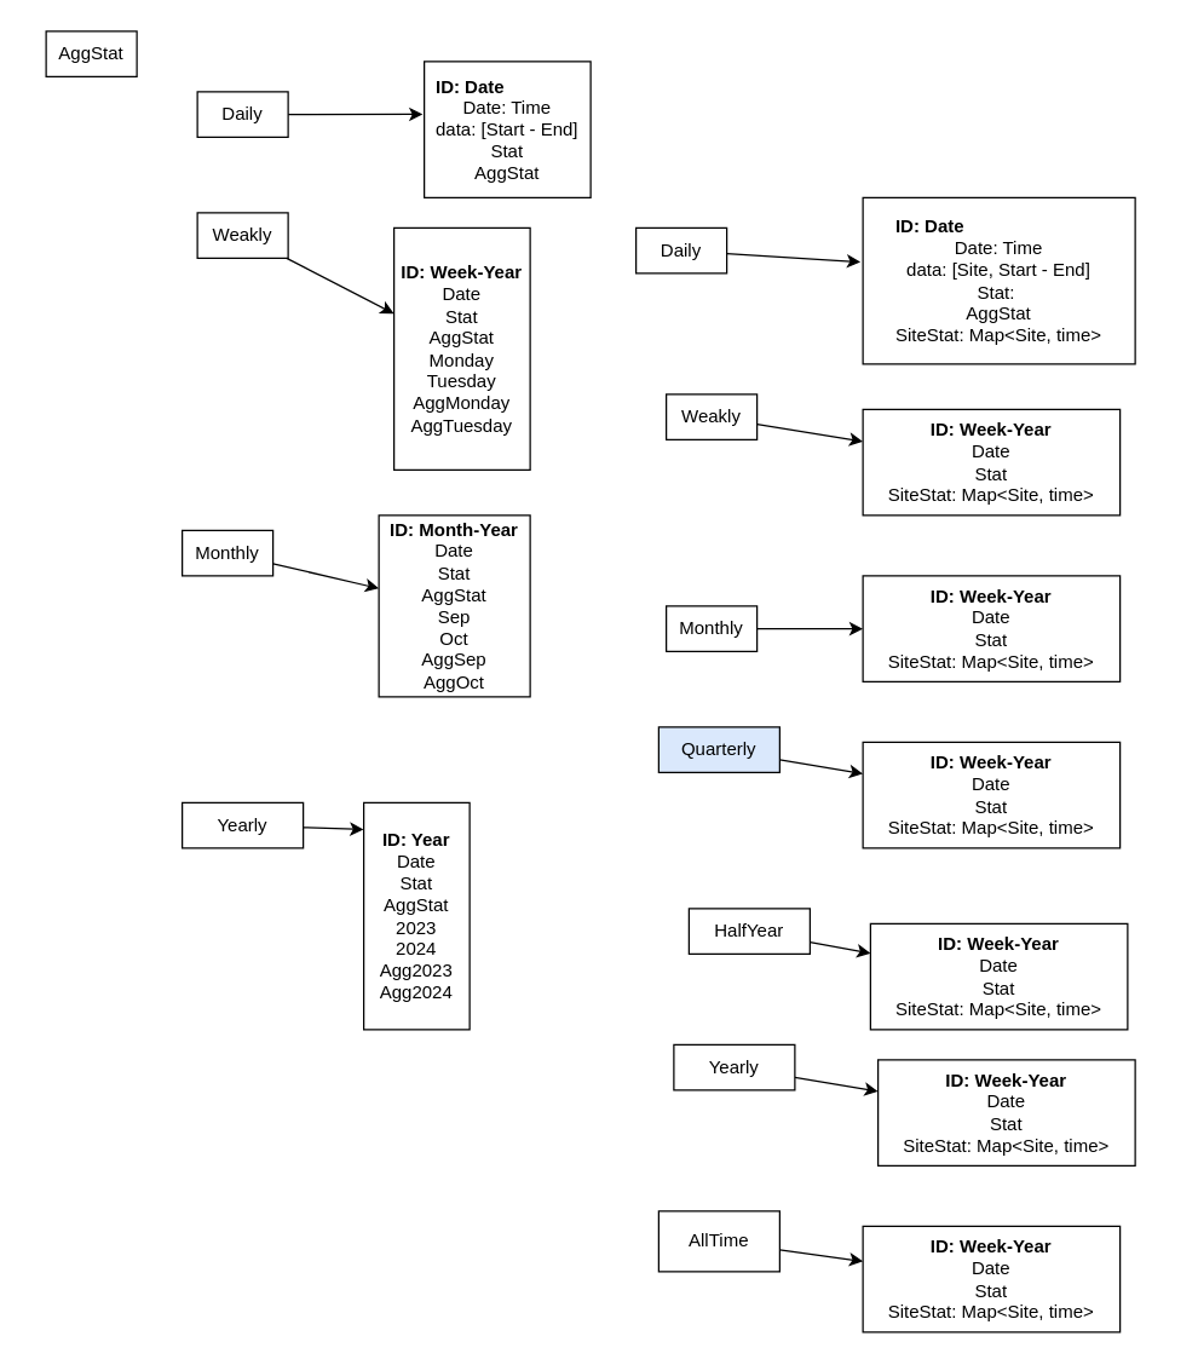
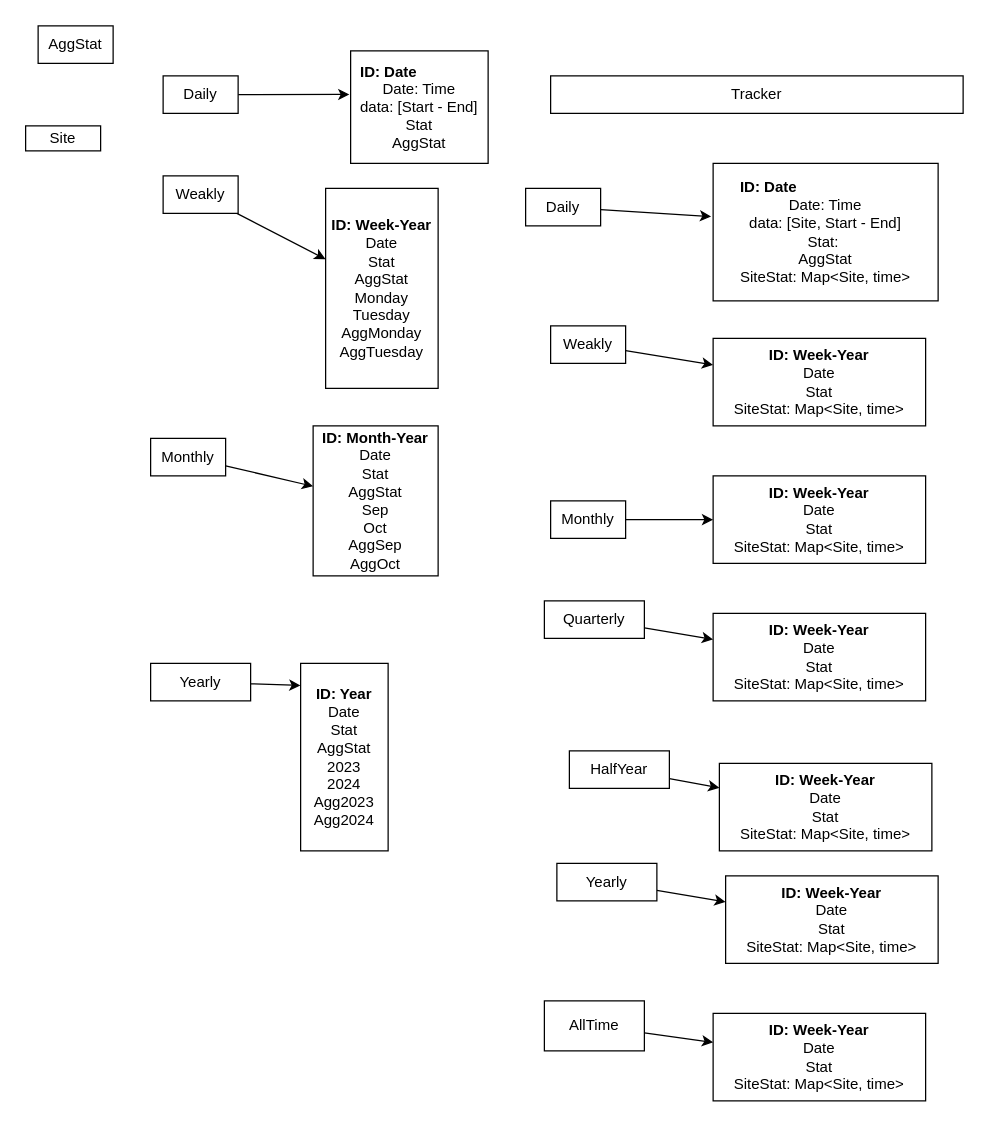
  <mxCell id="0" />
  <mxCell id="1" parent="0" />
  <mxCell id="2" value="AggStat" style="rounded=0;whiteSpace=wrap;html=1;" vertex="1" parent="1"><mxGeometry x="30" y="20" width="60" height="30" as="geometry" /></mxCell>
+ <mxCell id="3" value="Tracker" style="rounded=0;whiteSpace=wrap;html=1;" vertex="1" parent="1"><mxGeometry x="440" y="60" width="330" height="30" as="geometry" /></mxCell>
  <mxCell id="4" style="edgeStyle=none;html=1;entryX=-0.009;entryY=0.387;entryDx=0;entryDy=0;entryPerimeter=0;" edge="1" parent="1" source="5" target="13"><mxGeometry relative="1" as="geometry" /></mxCell>
  <mxCell id="5" value="Daily" style="rounded=0;whiteSpace=wrap;html=1;" vertex="1" parent="1"><mxGeometry x="130" y="60" width="60" height="30" as="geometry" /></mxCell>
  <mxCell id="6" style="edgeStyle=none;html=1;" edge="1" parent="1" source="7" target="14"><mxGeometry relative="1" as="geometry" /></mxCell>
  <mxCell id="7" value="Weakly" style="rounded=0;whiteSpace=wrap;html=1;" vertex="1" parent="1"><mxGeometry x="130" y="140" width="60" height="30" as="geometry" /></mxCell>
  <mxCell id="8" style="edgeStyle=none;html=1;" edge="1" parent="1" source="9" target="15"><mxGeometry relative="1" as="geometry" /></mxCell>
  <mxCell id="9" value="Monthly" style="rounded=0;whiteSpace=wrap;html=1;" vertex="1" parent="1"><mxGeometry x="120" y="350" width="60" height="30" as="geometry" /></mxCell>
  <mxCell id="10" style="edgeStyle=none;html=1;entryX=-0.002;entryY=0.118;entryDx=0;entryDy=0;entryPerimeter=0;" edge="1" parent="1" source="11" target="16"><mxGeometry relative="1" as="geometry" /></mxCell>
  <mxCell id="11" value="Yearly" style="rounded=0;whiteSpace=wrap;html=1;" vertex="1" parent="1"><mxGeometry x="120" y="530" width="80" height="30" as="geometry" /></mxCell>
+ <mxCell id="12" value="Site" style="rounded=0;whiteSpace=wrap;html=1;" vertex="1" parent="1"><mxGeometry x="20" y="100" width="60" height="20" as="geometry" /></mxCell>
  <mxCell id="13" value="&lt;div style=&quot;text-align: left;&quot;&gt;&lt;span style=&quot;background-color: initial;&quot;&gt;&lt;b&gt;ID: Date&lt;/b&gt;&lt;/span&gt;&lt;/div&gt;Date: Time&lt;br&gt;data: [Start - End]&lt;br&gt;Stat&lt;br&gt;AggStat" style="rounded=0;whiteSpace=wrap;html=1;" vertex="1" parent="1"><mxGeometry x="280" y="40" width="110" height="90" as="geometry" /></mxCell>
  <mxCell id="14" value="&lt;b&gt;ID: Week-Year&lt;/b&gt;&lt;br&gt;Date&lt;br&gt;Stat&lt;br&gt;AggStat&lt;br&gt;Monday&lt;br&gt;Tuesday&lt;br&gt;AggMonday&lt;br&gt;AggTuesday" style="rounded=0;whiteSpace=wrap;html=1;" vertex="1" parent="1"><mxGeometry x="260" y="150" width="90" height="160" as="geometry" /></mxCell>
  <mxCell id="15" value="&lt;b&gt;ID: Month-Year&lt;/b&gt;&lt;br&gt;Date&lt;br&gt;Stat&lt;br&gt;AggStat&lt;br&gt;Sep&lt;br&gt;Oct&lt;br&gt;AggSep&lt;br&gt;AggOct" style="rounded=0;whiteSpace=wrap;html=1;" vertex="1" parent="1"><mxGeometry x="250" y="340" width="100" height="120" as="geometry" /></mxCell>
  <mxCell id="16" value="&lt;b&gt;ID: Year&lt;/b&gt;&lt;br&gt;Date&lt;br&gt;Stat&lt;br&gt;AggStat&lt;br&gt;2023&lt;br&gt;2024&lt;br&gt;Agg2023&lt;br&gt;Agg2024" style="rounded=0;whiteSpace=wrap;html=1;" vertex="1" parent="1"><mxGeometry x="240" y="530" width="70" height="150" as="geometry" /></mxCell>
  <mxCell id="17" style="edgeStyle=none;html=1;entryX=-0.009;entryY=0.387;entryDx=0;entryDy=0;entryPerimeter=0;" edge="1" parent="1" source="18" target="25"><mxGeometry relative="1" as="geometry" /></mxCell>
  <mxCell id="18" value="Daily" style="rounded=0;whiteSpace=wrap;html=1;" vertex="1" parent="1"><mxGeometry x="420" y="150" width="60" height="30" as="geometry" /></mxCell>
  <mxCell id="19" style="edgeStyle=none;html=1;" edge="1" parent="1" source="20" target="26"><mxGeometry relative="1" as="geometry" /></mxCell>
  <mxCell id="20" value="Weakly" style="rounded=0;whiteSpace=wrap;html=1;" vertex="1" parent="1"><mxGeometry x="440" y="260" width="60" height="30" as="geometry" /></mxCell>
  <mxCell id="21" style="edgeStyle=none;html=1;entryX=0;entryY=0.5;entryDx=0;entryDy=0;" edge="1" parent="1" source="22" target="27"><mxGeometry relative="1" as="geometry" /></mxCell>
  <mxCell id="22" value="Monthly" style="rounded=0;whiteSpace=wrap;html=1;" vertex="1" parent="1"><mxGeometry x="440" y="400" width="60" height="30" as="geometry" /></mxCell>
  <mxCell id="23" style="edgeStyle=none;html=1;" edge="1" parent="1" source="24" target="28"><mxGeometry relative="1" as="geometry" /></mxCell>
- <mxCell id="24" value="Quarterly" style="rounded=0;whiteSpace=wrap;html=1;fillColor=#dae8fc;" vertex="1" parent="1"><mxGeometry x="435" y="480" width="80" height="30" as="geometry" /></mxCell>
+ <mxCell id="24" value="Quarterly" style="rounded=0;whiteSpace=wrap;html=1;" vertex="1" parent="1"><mxGeometry x="435" y="480" width="80" height="30" as="geometry" /></mxCell>
  <mxCell id="25" value="&lt;div style=&quot;text-align: left;&quot;&gt;&lt;span style=&quot;background-color: initial;&quot;&gt;&lt;b&gt;ID: Date&lt;/b&gt;&lt;/span&gt;&lt;/div&gt;Date: Time&lt;br&gt;data: [Site, Start - End]&lt;br&gt;Stat:&amp;nbsp;&lt;br&gt;AggStat&lt;br&gt;SiteStat: Map&amp;lt;Site, time&amp;gt;&lt;br&gt;" style="rounded=0;whiteSpace=wrap;html=1;" vertex="1" parent="1"><mxGeometry x="570" y="130" width="180" height="110" as="geometry" /></mxCell>
  <mxCell id="26" value="&lt;b&gt;ID: Week-Year&lt;/b&gt;&lt;br&gt;Date&lt;br&gt;Stat&lt;br&gt;SiteStat: Map&amp;lt;Site, time&amp;gt;" style="rounded=0;whiteSpace=wrap;html=1;" vertex="1" parent="1"><mxGeometry x="570" y="270" width="170" height="70" as="geometry" /></mxCell>
  <mxCell id="27" value="&lt;b&gt;ID: Week-Year&lt;/b&gt;&lt;br&gt;Date&lt;br&gt;Stat&lt;br&gt;SiteStat: Map&amp;lt;Site, time&amp;gt;" style="rounded=0;whiteSpace=wrap;html=1;" vertex="1" parent="1"><mxGeometry x="570" y="380" width="170" height="70" as="geometry" /></mxCell>
  <mxCell id="28" value="&lt;b&gt;ID: Week-Year&lt;/b&gt;&lt;br&gt;Date&lt;br&gt;Stat&lt;br&gt;SiteStat: Map&amp;lt;Site, time&amp;gt;" style="rounded=0;whiteSpace=wrap;html=1;" vertex="1" parent="1"><mxGeometry x="570" y="490" width="170" height="70" as="geometry" /></mxCell>
  <mxCell id="29" style="edgeStyle=none;html=1;" edge="1" parent="1" source="30" target="31"><mxGeometry relative="1" as="geometry" /></mxCell>
  <mxCell id="30" value="HalfYear" style="rounded=0;whiteSpace=wrap;html=1;" vertex="1" parent="1"><mxGeometry x="455" y="600" width="80" height="30" as="geometry" /></mxCell>
  <mxCell id="31" value="&lt;b&gt;ID: Week-Year&lt;/b&gt;&lt;br&gt;Date&lt;br&gt;Stat&lt;br&gt;SiteStat: Map&amp;lt;Site, time&amp;gt;" style="rounded=0;whiteSpace=wrap;html=1;" vertex="1" parent="1"><mxGeometry x="575" y="610" width="170" height="70" as="geometry" /></mxCell>
  <mxCell id="32" style="edgeStyle=none;html=1;" edge="1" parent="1" source="33" target="34"><mxGeometry relative="1" as="geometry" /></mxCell>
  <mxCell id="33" value="Yearly" style="rounded=0;whiteSpace=wrap;html=1;" vertex="1" parent="1"><mxGeometry x="445" y="690" width="80" height="30" as="geometry" /></mxCell>
  <mxCell id="34" value="&lt;b&gt;ID: Week-Year&lt;/b&gt;&lt;br&gt;Date&lt;br&gt;Stat&lt;br&gt;SiteStat: Map&amp;lt;Site, time&amp;gt;" style="rounded=0;whiteSpace=wrap;html=1;" vertex="1" parent="1"><mxGeometry x="580" y="700" width="170" height="70" as="geometry" /></mxCell>
  <mxCell id="35" style="edgeStyle=none;html=1;" edge="1" parent="1" source="36" target="37"><mxGeometry relative="1" as="geometry" /></mxCell>
  <mxCell id="36" value="AllTime" style="rounded=0;whiteSpace=wrap;html=1;" vertex="1" parent="1"><mxGeometry x="435" y="800" width="80" height="40" as="geometry" /></mxCell>
  <mxCell id="37" value="&lt;b&gt;ID: Week-Year&lt;/b&gt;&lt;br&gt;Date&lt;br&gt;Stat&lt;br&gt;SiteStat: Map&amp;lt;Site, time&amp;gt;" style="rounded=0;whiteSpace=wrap;html=1;" vertex="1" parent="1"><mxGeometry x="570" y="810" width="170" height="70" as="geometry" /></mxCell>
